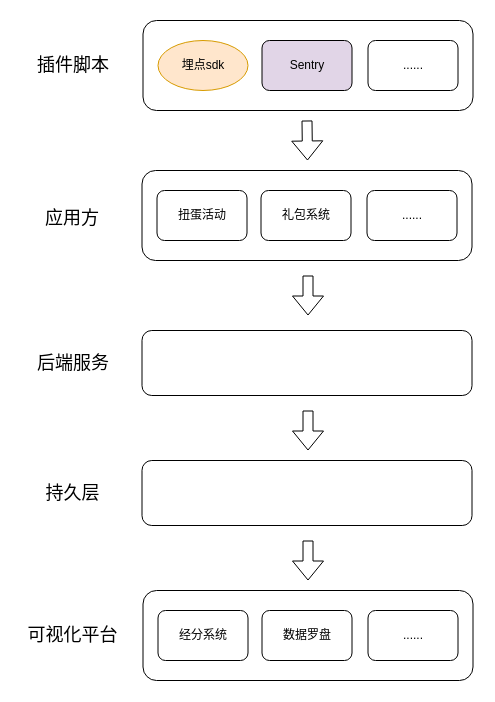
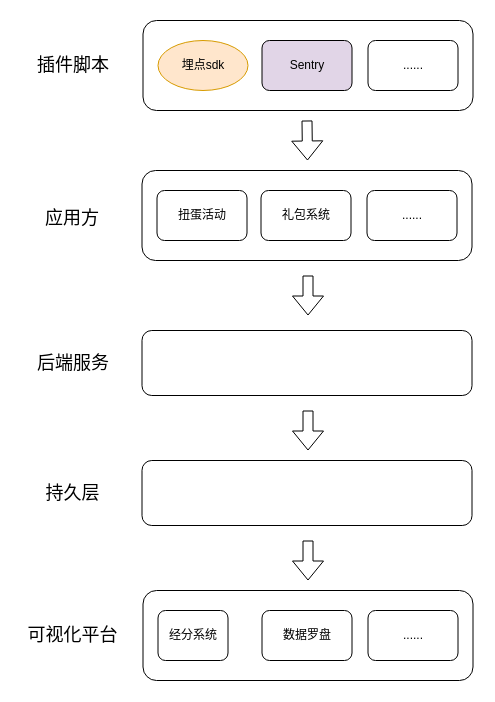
  <mxCell id="0" />
  <mxCell id="1" parent="0" />
  <mxCell id="2" value="" style="rounded=1;whiteSpace=wrap;html=1;" vertex="1" parent="1"><mxGeometry x="141.5" y="170" width="330" height="90" as="geometry" /></mxCell>
  <mxCell id="3" value="扭蛋活动" style="rounded=1;whiteSpace=wrap;html=1;" vertex="1" parent="1"><mxGeometry x="156.5" y="190" width="90" height="50" as="geometry" /></mxCell>
  <mxCell id="4" value="礼包系统" style="rounded=1;whiteSpace=wrap;html=1;" vertex="1" parent="1"><mxGeometry x="260.5" y="190" width="90" height="50" as="geometry" /></mxCell>
  <mxCell id="5" value="......" style="rounded=1;whiteSpace=wrap;html=1;" vertex="1" parent="1"><mxGeometry x="366.5" y="190" width="90" height="50" as="geometry" /></mxCell>
  <mxCell id="6" value="&lt;font style=&quot;font-size: 18px&quot;&gt;应用方&lt;/font&gt;" style="text;html=1;strokeColor=none;fillColor=none;align=center;verticalAlign=middle;whiteSpace=wrap;rounded=0;" vertex="1" parent="1"><mxGeometry x="41.5" y="205" width="60" height="25" as="geometry" /></mxCell>
  <mxCell id="7" value="" style="rounded=1;whiteSpace=wrap;html=1;" vertex="1" parent="1"><mxGeometry x="142.5" y="20" width="330" height="90" as="geometry" /></mxCell>
  <mxCell id="8" value="埋点sdk" style="ellipse;whiteSpace=wrap;html=1;fillColor=#ffe6cc;strokeColor=#d79b00;" vertex="1" parent="1"><mxGeometry x="157.5" y="40" width="90" height="50" as="geometry" /></mxCell>
  <mxCell id="9" value="Sentry" style="rounded=1;whiteSpace=wrap;html=1;fillColor=#e1d5e7;" vertex="1" parent="1"><mxGeometry x="261.5" y="40" width="90" height="50" as="geometry" /></mxCell>
  <mxCell id="10" value="......" style="rounded=1;whiteSpace=wrap;html=1;" vertex="1" parent="1"><mxGeometry x="367.5" y="40" width="90" height="50" as="geometry" /></mxCell>
  <mxCell id="11" value="&lt;font style=&quot;font-size: 18px&quot;&gt;插件脚本&lt;/font&gt;" style="text;html=1;strokeColor=none;fillColor=none;align=center;verticalAlign=middle;whiteSpace=wrap;rounded=0;" vertex="1" parent="1"><mxGeometry x="27.5" y="50" width="90" height="30" as="geometry" /></mxCell>
  <mxCell id="12" value="" style="shape=flexArrow;endArrow=classic;html=1;" edge="1" parent="1"><mxGeometry width="50" height="50" relative="1" as="geometry"><mxPoint x="306.5" y="120" as="sourcePoint" /><mxPoint x="307" y="160" as="targetPoint" /></mxGeometry></mxCell>
  <mxCell id="13" value="" style="rounded=1;whiteSpace=wrap;html=1;" vertex="1" parent="1"><mxGeometry x="142.5" y="590" width="330" height="90" as="geometry" /></mxCell>
- <mxCell id="14" value="经分系统" style="rounded=1;whiteSpace=wrap;html=1;" vertex="1" parent="1"><mxGeometry x="157.5" y="610" width="90" height="50" as="geometry" /></mxCell>
+ <mxCell id="14" value="经分系统" style="rounded=1;whiteSpace=wrap;html=1;" vertex="1" parent="1"><mxGeometry x="157.5" y="610" width="70" height="50" as="geometry" /></mxCell>
  <mxCell id="15" value="数据罗盘" style="rounded=1;whiteSpace=wrap;html=1;" vertex="1" parent="1"><mxGeometry x="261.5" y="610" width="90" height="50" as="geometry" /></mxCell>
  <mxCell id="16" value="......" style="rounded=1;whiteSpace=wrap;html=1;" vertex="1" parent="1"><mxGeometry x="367.5" y="610" width="90" height="50" as="geometry" /></mxCell>
  <mxCell id="17" value="&lt;font style=&quot;font-size: 18px&quot;&gt;可视化平台&lt;/font&gt;" style="text;html=1;strokeColor=none;fillColor=none;align=center;verticalAlign=middle;whiteSpace=wrap;rounded=0;" vertex="1" parent="1"><mxGeometry x="20" y="620" width="105" height="30" as="geometry" /></mxCell>
  <mxCell id="18" value="" style="shape=flexArrow;endArrow=classic;html=1;" edge="1" parent="1"><mxGeometry width="50" height="50" relative="1" as="geometry"><mxPoint x="307.5" y="275" as="sourcePoint" /><mxPoint x="307.5" y="315" as="targetPoint" /></mxGeometry></mxCell>
  <mxCell id="19" value="&lt;span style=&quot;font-size: 18px&quot;&gt;持久层&lt;/span&gt;" style="text;html=1;strokeColor=none;fillColor=none;align=center;verticalAlign=middle;whiteSpace=wrap;rounded=0;" vertex="1" parent="1"><mxGeometry x="20" y="477.5" width="105" height="30" as="geometry" /></mxCell>
  <mxCell id="20" value="" style="rounded=1;whiteSpace=wrap;html=1;" vertex="1" parent="1"><mxGeometry x="141.5" y="330" width="330" height="65" as="geometry" /></mxCell>
  <mxCell id="21" value="&lt;span style=&quot;font-size: 18px&quot;&gt;后端服务&lt;/span&gt;" style="text;html=1;strokeColor=none;fillColor=none;align=center;verticalAlign=middle;whiteSpace=wrap;rounded=0;" vertex="1" parent="1"><mxGeometry x="27.5" y="347.5" width="90" height="30" as="geometry" /></mxCell>
  <mxCell id="22" value="" style="shape=flexArrow;endArrow=classic;html=1;" edge="1" parent="1"><mxGeometry width="50" height="50" relative="1" as="geometry"><mxPoint x="307.5" y="410" as="sourcePoint" /><mxPoint x="307.5" y="450" as="targetPoint" /></mxGeometry></mxCell>
  <mxCell id="23" value="" style="rounded=1;whiteSpace=wrap;html=1;" vertex="1" parent="1"><mxGeometry x="141.5" y="460" width="330" height="65" as="geometry" /></mxCell>
  <mxCell id="24" value="" style="shape=flexArrow;endArrow=classic;html=1;" edge="1" parent="1"><mxGeometry width="50" height="50" relative="1" as="geometry"><mxPoint x="307.5" y="540" as="sourcePoint" /><mxPoint x="307.5" y="580" as="targetPoint" /></mxGeometry></mxCell>
